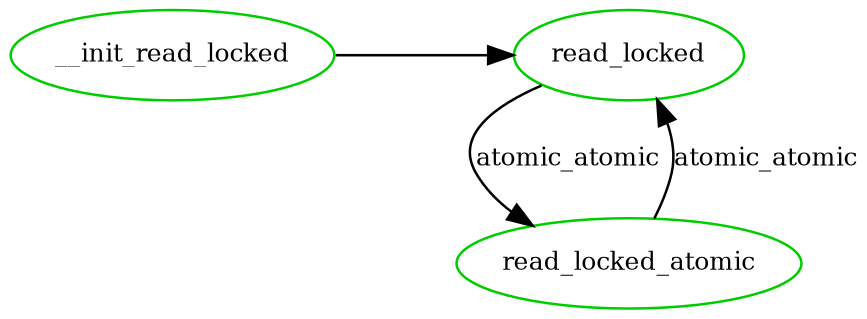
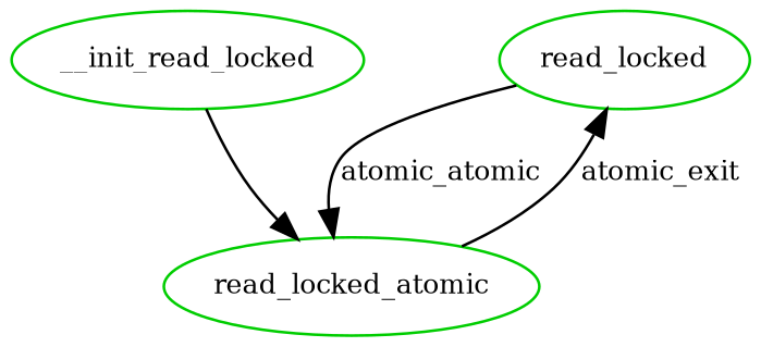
  digraph {
    nodesep=0.5
    node [color=green3 fontsize=10 shape=ellipse]
    edge [fontsize=10]
    __init_read_locked
    read_locked
    read_locked_atomic
    subgraph sub_1 {
      rank=min
      __init_read_locked
      read_locked
    }
-   __init_read_locked -> read_locked
+   __init_read_locked -> read_locked_atomic
    read_locked -> read_locked_atomic [label=atomic_atomic]
-   read_locked_atomic -> read_locked [label=atomic_atomic]
+   read_locked_atomic -> read_locked [label=atomic_exit]
  }
